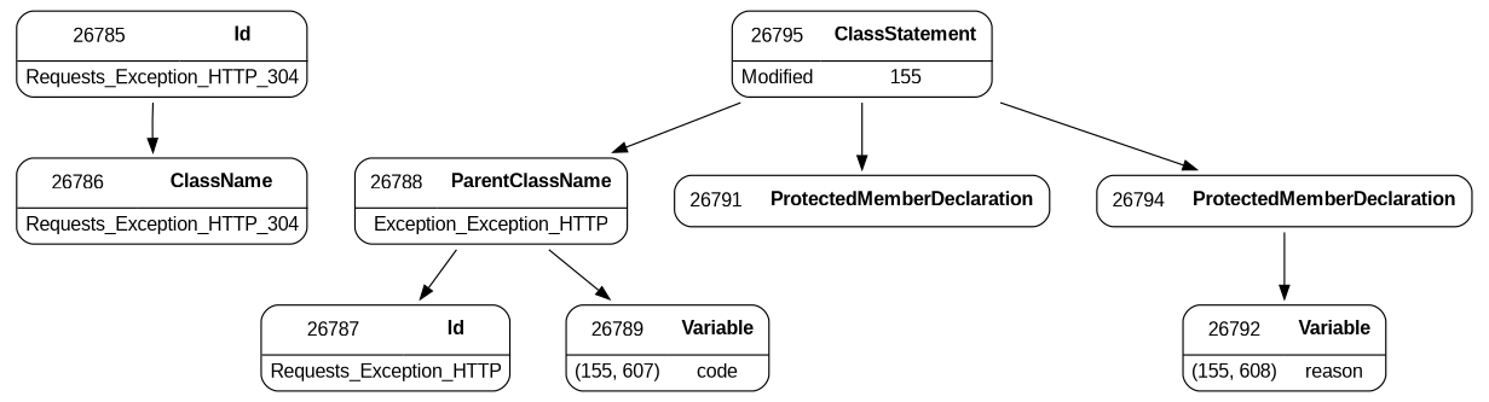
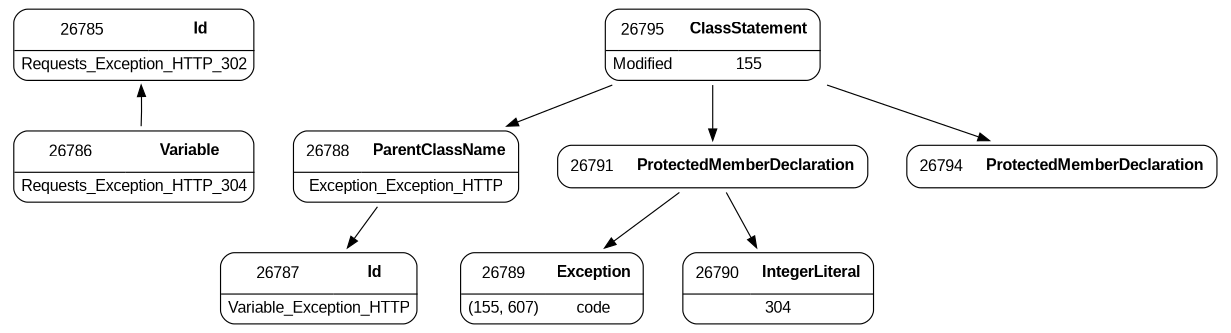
  digraph {
    fontname="Liberation Sans"
    node [fontname="Liberation Sans" shape=none]
    edge [fontname="Liberation Sans" weight=2]
-   n1 [label=<<TABLE border='1' cellspacing='0' cellpadding='10' style='rounded' ><TR><TD border='0'>26785</TD><TD border='0'><B>Id</B></TD></TR><HR/><TR><TD border='0' cellpadding='5' colspan='2'>Requests_Exception_HTTP_304</TD></TR></TABLE>>]
-   n2 [label=<<TABLE border='1' cellspacing='0' cellpadding='10' style='rounded' ><TR><TD border='0'>26786</TD><TD border='0'><B>ClassName</B></TD></TR><HR/><TR><TD border='0' cellpadding='5' colspan='2'>Requests_Exception_HTTP_304</TD></TR></TABLE>>]
-   n3 [label=<<TABLE border='1' cellspacing='0' cellpadding='10' style='rounded' ><TR><TD border='0'>26787</TD><TD border='0'><B>Id</B></TD></TR><HR/><TR><TD border='0' cellpadding='5' colspan='2'>Requests_Exception_HTTP</TD></TR></TABLE>>]
+   n1 [label=<<TABLE border='1' cellspacing='0' cellpadding='10' style='rounded' ><TR><TD border='0'>26785</TD><TD border='0'><B>Id</B></TD></TR><HR/><TR><TD border='0' cellpadding='5' colspan='2'>Requests_Exception_HTTP_302</TD></TR></TABLE>>]
+   n2 [label=<<TABLE border='1' cellspacing='0' cellpadding='10' style='rounded' ><TR><TD border='0'>26786</TD><TD border='0'><B>Variable</B></TD></TR><HR/><TR><TD border='0' cellpadding='5' colspan='2'>Requests_Exception_HTTP_304</TD></TR></TABLE>>]
+   n3 [label=<<TABLE border='1' cellspacing='0' cellpadding='10' style='rounded' ><TR><TD border='0'>26787</TD><TD border='0'><B>Id</B></TD></TR><HR/><TR><TD border='0' cellpadding='5' colspan='2'>Variable_Exception_HTTP</TD></TR></TABLE>>]
    n4 [label=<<TABLE border='1' cellspacing='0' cellpadding='10' style='rounded' ><TR><TD border='0'>26788</TD><TD border='0'><B>ParentClassName</B></TD></TR><HR/><TR><TD border='0' cellpadding='5' colspan='2'>Exception_Exception_HTTP</TD></TR></TABLE>>]
-   n5 [label=<<TABLE border='1' cellspacing='0' cellpadding='10' style='rounded' ><TR><TD border='0'>26789</TD><TD border='0'><B>Variable</B></TD></TR><HR/><TR><TD border='0' cellpadding='5'>(155, 607)</TD><TD border='0' cellpadding='5'>code</TD></TR></TABLE>>]
+   n5 [label=<<TABLE border='1' cellspacing='0' cellpadding='10' style='rounded' ><TR><TD border='0'>26789</TD><TD border='0'><B>Exception</B></TD></TR><HR/><TR><TD border='0' cellpadding='5'>(155, 607)</TD><TD border='0' cellpadding='5'>code</TD></TR></TABLE>>]
+   n6 [label=<<TABLE border='1' cellspacing='0' cellpadding='10' style='rounded' ><TR><TD border='0'>26790</TD><TD border='0'><B>IntegerLiteral</B></TD></TR><HR/><TR><TD border='0' cellpadding='5' colspan='2'>304</TD></TR></TABLE>>]
    n7 [label=<<TABLE border='1' cellspacing='0' cellpadding='10' style='rounded' ><TR><TD border='0'>26791</TD><TD border='0'><B>ProtectedMemberDeclaration</B></TD></TR></TABLE>>]
-   n8 [label=<<TABLE border='1' cellspacing='0' cellpadding='10' style='rounded' ><TR><TD border='0'>26792</TD><TD border='0'><B>Variable</B></TD></TR><HR/><TR><TD border='0' cellpadding='5'>(155, 608)</TD><TD border='0' cellpadding='5'>reason</TD></TR></TABLE>>]
    n9 [label=<<TABLE border='1' cellspacing='0' cellpadding='10' style='rounded' ><TR><TD border='0'>26794</TD><TD border='0'><B>ProtectedMemberDeclaration</B></TD></TR></TABLE>>]
    n10 [label=<<TABLE border='1' cellspacing='0' cellpadding='10' style='rounded' ><TR><TD border='0'>26795</TD><TD border='0'><B>ClassStatement</B></TD></TR><HR/><TR><TD border='0' cellpadding='5'>Modified</TD><TD border='0' cellpadding='5'>155</TD></TR></TABLE>>]
-   n1 -> n2
+   n2 -> n1
    n4 -> n3
-   n4 -> n5
-   n9 -> n8
+   n7 -> n5
+   n7 -> n6
    n10 -> n4
    n10 -> n7
    n10 -> n9
  }
